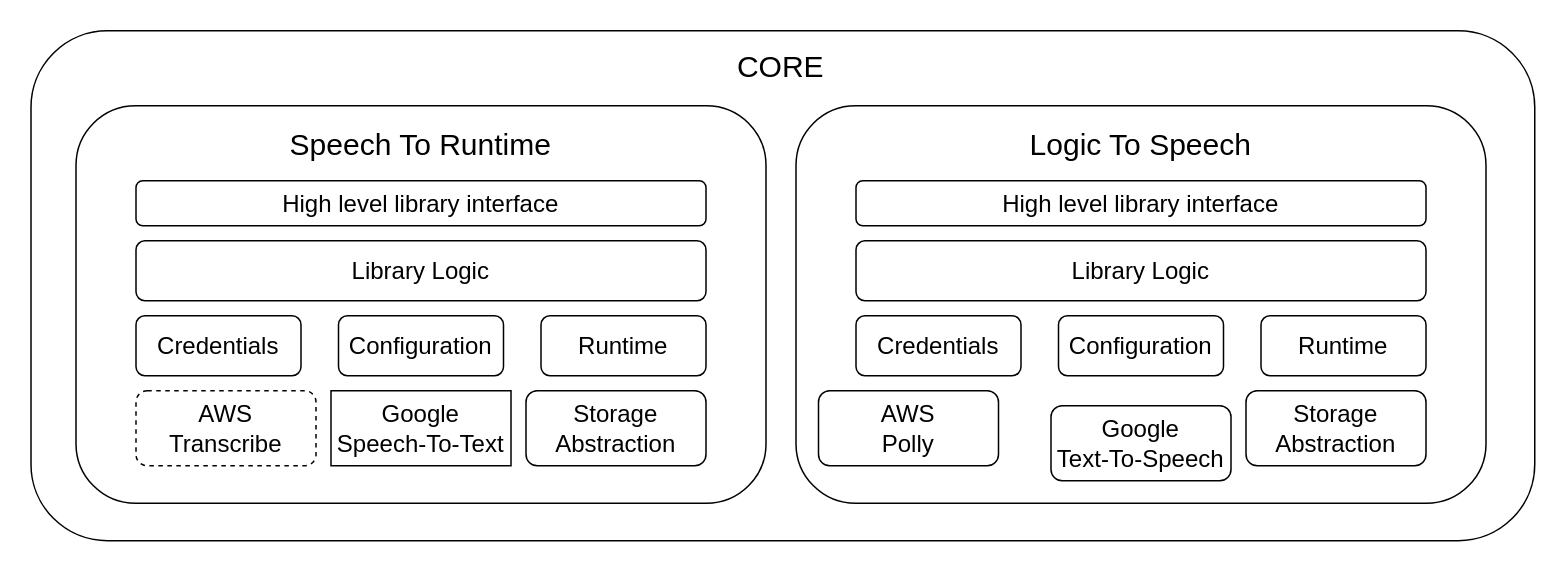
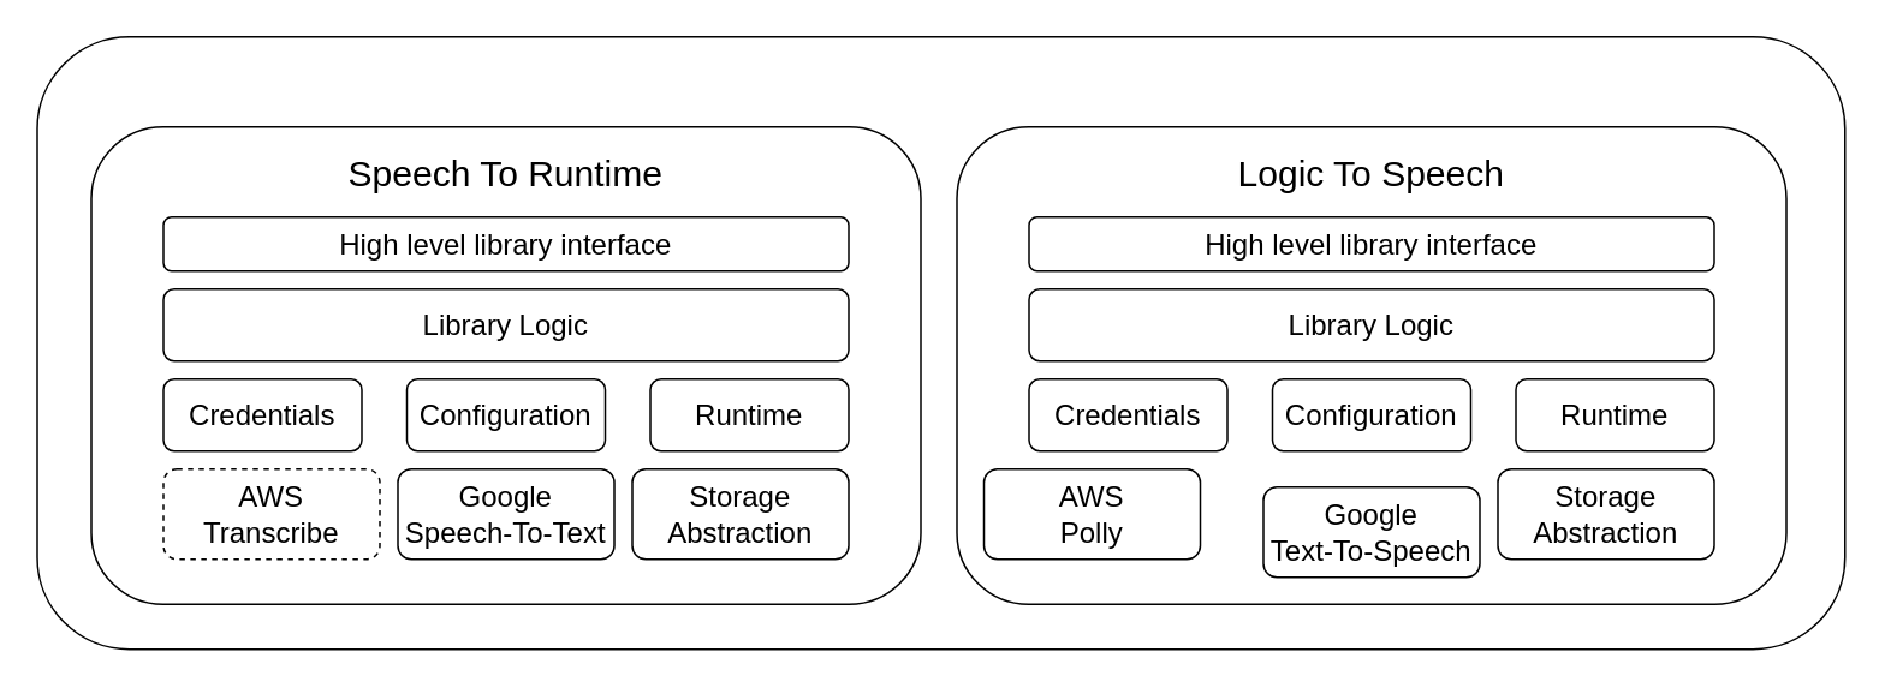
  <mxCell id="0" />
  <mxCell id="1" parent="0" />
  <mxCell id="2" value="" style="rounded=1;whiteSpace=wrap;html=1;fillColor=none;fontSize=16;strokeColor=default;" vertex="1" parent="1"><mxGeometry x="50" y="70" width="460" height="265" as="geometry" /></mxCell>
  <mxCell id="3" value="" style="rounded=1;whiteSpace=wrap;html=1;fontSize=16;shadow=0;strokeColor=default;" parent="1" vertex="1"><mxGeometry x="20" y="20" width="1002.5" height="340" as="geometry" /></mxCell>
- <mxCell id="4" value="CORE" style="text;html=1;strokeColor=none;fillColor=none;align=center;verticalAlign=middle;whiteSpace=wrap;rounded=0;fontSize=20;shadow=0;" parent="1" vertex="1"><mxGeometry x="20" y="20" width="1000" height="45" as="geometry" /></mxCell>
  <mxCell id="5" value="AWS&lt;br style=&quot;font-size: 16px;&quot;&gt;Transcribe" style="rounded=1;whiteSpace=wrap;html=1;fontSize=16;strokeColor=default;dashed=1;" parent="1" vertex="1"><mxGeometry x="90" y="260" width="120" height="50" as="geometry" /></mxCell>
- <mxCell id="6" value="Google&lt;br style=&quot;font-size: 16px;&quot;&gt;Speech-To-Text" style="whiteSpace=wrap;html=1;fontSize=16;strokeColor=default;rounded=0;" parent="1" vertex="1"><mxGeometry x="220" y="260" width="120" height="50" as="geometry" /></mxCell>
+ <mxCell id="6" value="Google&lt;br style=&quot;font-size: 16px;&quot;&gt;Speech-To-Text" style="rounded=1;whiteSpace=wrap;html=1;fontSize=16;strokeColor=default;" parent="1" vertex="1"><mxGeometry x="220" y="260" width="120" height="50" as="geometry" /></mxCell>
  <mxCell id="7" value="High level library interface" style="rounded=1;whiteSpace=wrap;html=1;fontSize=16;strokeColor=default;" parent="1" vertex="1"><mxGeometry x="90" y="120" width="380" height="30" as="geometry" /></mxCell>
  <mxCell id="8" value="Speech To Runtime" style="text;html=1;strokeColor=none;fillColor=none;align=center;verticalAlign=middle;whiteSpace=wrap;rounded=0;fontSize=20;shadow=0;" parent="1" vertex="1"><mxGeometry x="50" y="80" width="460" height="30" as="geometry" /></mxCell>
  <mxCell id="9" value="Storage&lt;br&gt;Abstraction" style="rounded=1;whiteSpace=wrap;html=1;fontSize=16;strokeColor=default;" vertex="1" parent="1"><mxGeometry x="350" y="260" width="120" height="50" as="geometry" /></mxCell>
  <mxCell id="10" value="AWS&lt;br style=&quot;font-size: 16px;&quot;&gt;Polly" style="rounded=1;whiteSpace=wrap;html=1;fontSize=16;strokeColor=default;" vertex="1" parent="1"><mxGeometry x="545" y="260" width="120" height="50" as="geometry" /></mxCell>
  <mxCell id="11" value="Google&lt;br style=&quot;font-size: 16px;&quot;&gt;Text-To-Speech" style="rounded=1;whiteSpace=wrap;html=1;fontSize=16;strokeColor=default;" vertex="1" parent="1"><mxGeometry x="700" y="270" width="120" height="50" as="geometry" /></mxCell>
  <mxCell id="12" value="Storage&lt;br&gt;Abstraction" style="rounded=1;whiteSpace=wrap;html=1;fontSize=16;strokeColor=default;" vertex="1" parent="1"><mxGeometry x="830" y="260" width="120" height="50" as="geometry" /></mxCell>
  <mxCell id="13" value="Library Logic" style="rounded=1;whiteSpace=wrap;html=1;fontSize=16;fillColor=none;strokeColor=default;" vertex="1" parent="1"><mxGeometry x="90" y="160" width="380" height="40" as="geometry" /></mxCell>
  <mxCell id="14" value="Runtime" style="rounded=1;whiteSpace=wrap;html=1;fontSize=16;strokeColor=default;" vertex="1" parent="1"><mxGeometry x="360" y="210" width="110" height="40" as="geometry" /></mxCell>
  <mxCell id="15" value="Configuration" style="rounded=1;whiteSpace=wrap;html=1;fontSize=16;strokeColor=default;" vertex="1" parent="1"><mxGeometry x="225" y="210" width="110" height="40" as="geometry" /></mxCell>
  <mxCell id="16" value="Credentials" style="rounded=1;whiteSpace=wrap;html=1;fontSize=16;strokeColor=default;" vertex="1" parent="1"><mxGeometry x="90" y="210" width="110" height="40" as="geometry" /></mxCell>
  <mxCell id="17" value="" style="rounded=1;whiteSpace=wrap;html=1;fillColor=none;fontSize=16;strokeColor=default;" vertex="1" parent="1"><mxGeometry x="530" y="70" width="460" height="265" as="geometry" /></mxCell>
  <mxCell id="18" value="Credentials" style="rounded=1;whiteSpace=wrap;html=1;fontSize=16;strokeColor=default;" vertex="1" parent="1"><mxGeometry x="570" y="210" width="110" height="40" as="geometry" /></mxCell>
  <mxCell id="19" value="Configuration" style="rounded=1;whiteSpace=wrap;html=1;fontSize=16;strokeColor=default;" vertex="1" parent="1"><mxGeometry x="705" y="210" width="110" height="40" as="geometry" /></mxCell>
  <mxCell id="20" value="Runtime" style="rounded=1;whiteSpace=wrap;html=1;fontSize=16;strokeColor=default;" vertex="1" parent="1"><mxGeometry x="840" y="210" width="110" height="40" as="geometry" /></mxCell>
  <mxCell id="21" value="Library Logic" style="rounded=1;whiteSpace=wrap;html=1;fontSize=16;fillColor=none;strokeColor=default;" vertex="1" parent="1"><mxGeometry x="570" y="160" width="380" height="40" as="geometry" /></mxCell>
  <mxCell id="22" value="High level library interface" style="rounded=1;whiteSpace=wrap;html=1;fontSize=16;strokeColor=default;" vertex="1" parent="1"><mxGeometry x="570" y="120" width="380" height="30" as="geometry" /></mxCell>
  <mxCell id="23" value="Logic To Speech" style="text;html=1;strokeColor=none;fillColor=none;align=center;verticalAlign=middle;whiteSpace=wrap;rounded=0;fontSize=20;shadow=0;" vertex="1" parent="1"><mxGeometry x="530" y="80" width="460" height="30" as="geometry" /></mxCell>
  <mxCell id="24" value="" style="rounded=1;whiteSpace=wrap;html=1;fillColor=none;fontSize=16;strokeColor=default;" vertex="1" parent="1"><mxGeometry x="50" y="70" width="460" height="265" as="geometry" /></mxCell>
